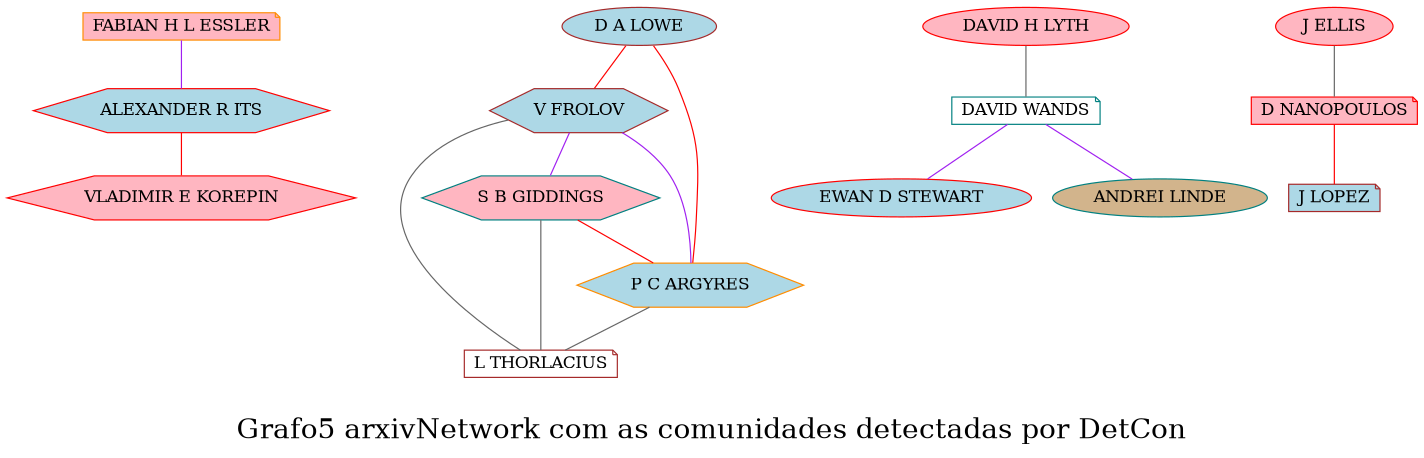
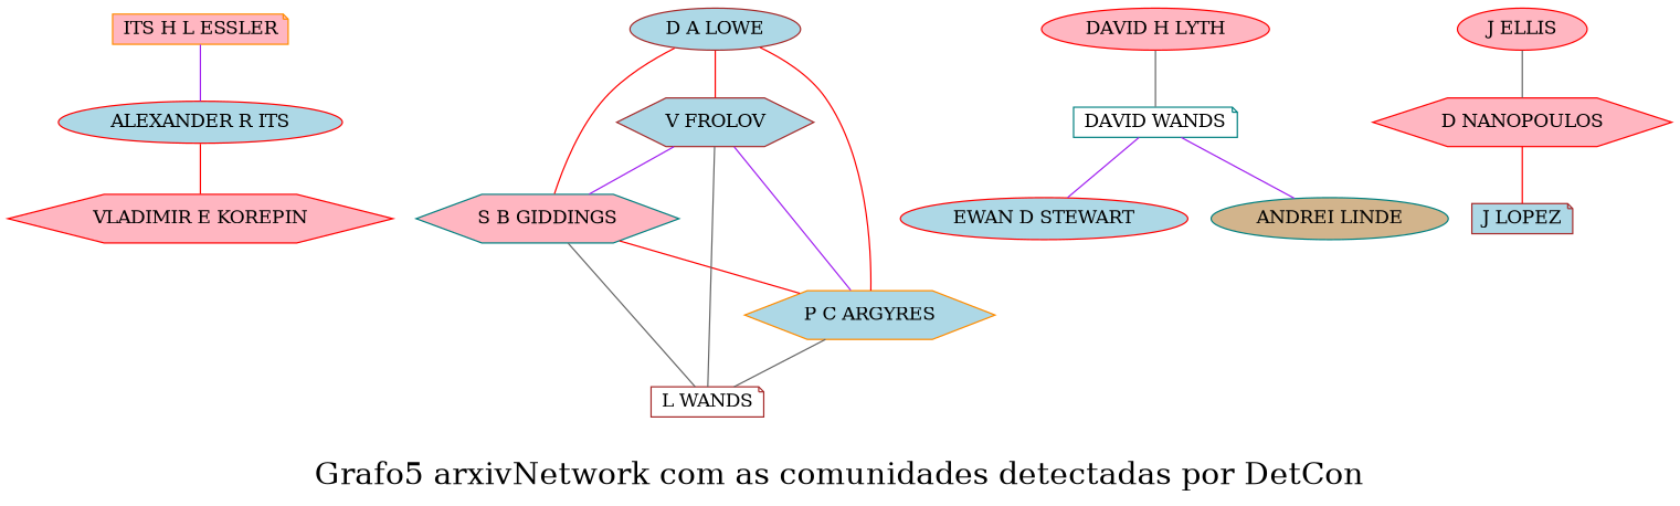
  graph {
    fontsize=24
    label="\nGrafo5 arxivNetwork com as comunidades detectadas por DetCon\n"
    splines=true
    node [color=red fillcolor=lightpink shape=hexagon style=filled]
    edge [color=red]
-   n1 [color=darkorange height=0.3 label="FABIAN H L ESSLER" shape=note width=0.3]
-   n2 [fillcolor=lightblue height=0.3 label="ALEXANDER R ITS" width=0.3]
+   n1 [color=darkorange height=0.3 label="ITS H L ESSLER" shape=note width=0.3]
+   n2 [fillcolor=lightblue height=0.3 label="ALEXANDER R ITS" shape=ellipse width=0.3]
    n3 [height=0.3 label="VLADIMIR E KOREPIN" width=0.3]
    n4 [color=darkorange fillcolor=lightblue height=0.3 label="P C ARGYRES" width=0.3]
-   n5 [color=brown fillcolor=white height=0.3 label="L THORLACIUS" shape=note width=0.3]
+   n5 [color=brown fillcolor=white height=0.3 label="L WANDS" shape=note width=0.3]
    n6 [height=0.3 label="DAVID H LYTH" shape=ellipse width=0.3]
    n7 [color=teal fillcolor=white height=0.3 label="DAVID WANDS" shape=note width=0.3]
    n8 [fillcolor=lightblue height=0.3 label="EWAN D STEWART" shape=ellipse width=0.3]
    n9 [color=teal fillcolor=tan height=0.3 label="ANDREI LINDE" shape=ellipse width=0.3]
    n10 [color=teal height=0.3 label="S B GIDDINGS" width=0.3]
    n11 [color=brown fillcolor=lightblue height=0.3 label="V FROLOV" width=0.3]
    n12 [color=brown fillcolor=lightblue height=0.3 label="D A LOWE" shape=ellipse width=0.3]
    n13 [height=0.3 label="J ELLIS" shape=ellipse width=0.3]
-   n14 [height=0.3 label="D NANOPOULOS" shape=note width=0.3]
+   n14 [height=0.3 label="D NANOPOULOS" width=0.3]
    n15 [color=brown fillcolor=lightblue height=0.3 label="J LOPEZ" shape=note width=0.3]
    n1 -- n2 [color=purple]
    n2 -- n3
    n4 -- n5 [color=gray40]
    n6 -- n7 [color=gray40]
    n7 -- n8 [color=purple]
    n7 -- n9 [color=purple]
    n10 -- n4
    n10 -- n5 [color=gray40]
    n11 -- n4 [color=purple]
    n11 -- n5 [color=gray40]
    n11 -- n10 [color=purple]
    n12 -- n4
+   n12 -- n10
    n12 -- n11
    n13 -- n14 [color=gray40]
    n14 -- n15
  }
